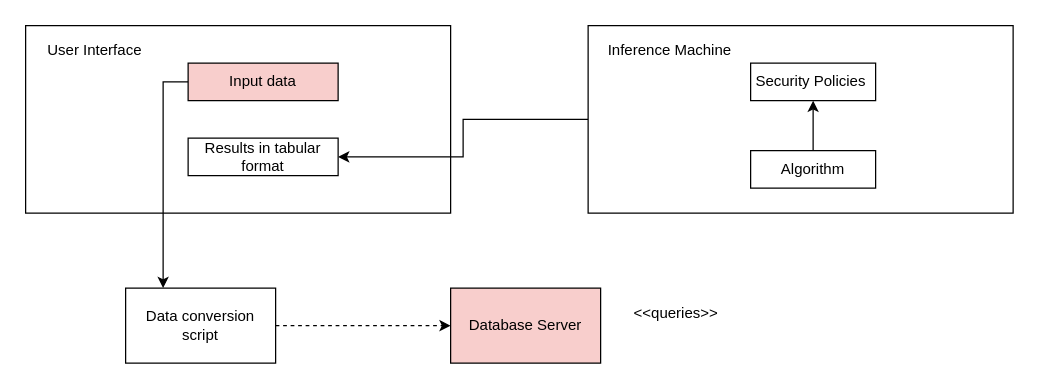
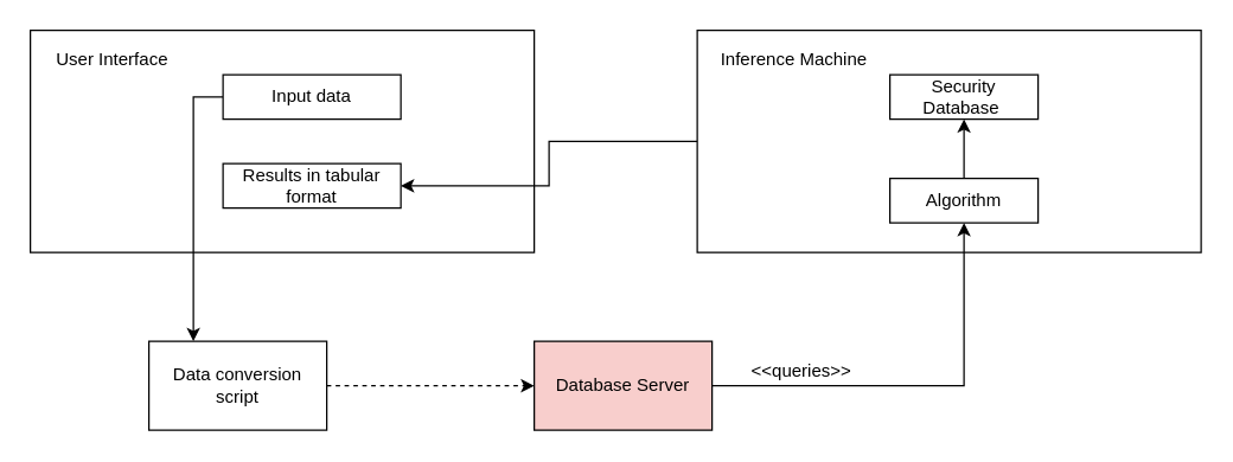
  <mxCell id="0" />
  <mxCell id="1" parent="0" />
  <mxCell id="2" value="" style="rounded=0;whiteSpace=wrap;html=1;" vertex="1" parent="1"><mxGeometry x="20" y="20" width="340" height="150" as="geometry" /></mxCell>
  <mxCell id="3" style="edgeStyle=orthogonalEdgeStyle;rounded=0;orthogonalLoop=1;jettySize=auto;html=1;exitX=0;exitY=0.5;exitDx=0;exitDy=0;entryX=1;entryY=0.5;entryDx=0;entryDy=0;" edge="1" parent="1" source="4" target="12"><mxGeometry relative="1" as="geometry" /></mxCell>
  <mxCell id="4" value="" style="rounded=0;whiteSpace=wrap;html=1;" vertex="1" parent="1"><mxGeometry x="470" y="20" width="340" height="150" as="geometry" /></mxCell>
+ <mxCell id="5" style="edgeStyle=orthogonalEdgeStyle;rounded=0;orthogonalLoop=1;jettySize=auto;html=1;exitX=1;exitY=0.5;exitDx=0;exitDy=0;" edge="1" parent="1" source="6" target="11"><mxGeometry relative="1" as="geometry"><mxPoint x="630" y="260" as="targetPoint" /></mxGeometry></mxCell>
  <mxCell id="6" value="Database Server" style="rounded=0;whiteSpace=wrap;html=1;fillColor=#f8cecc;" vertex="1" parent="1"><mxGeometry x="360" y="230" width="120" height="60" as="geometry" /></mxCell>
- <mxCell id="7" value="Security Policies&amp;nbsp;" style="rounded=0;whiteSpace=wrap;html=1;" vertex="1" parent="1"><mxGeometry x="600" y="50" width="100" height="30" as="geometry" /></mxCell>
+ <mxCell id="7" value="Security Database&amp;nbsp;" style="rounded=0;whiteSpace=wrap;html=1;" vertex="1" parent="1"><mxGeometry x="600" y="50" width="100" height="30" as="geometry" /></mxCell>
  <mxCell id="8" style="edgeStyle=orthogonalEdgeStyle;rounded=0;orthogonalLoop=1;jettySize=auto;html=1;exitX=1;exitY=0.5;exitDx=0;exitDy=0;entryX=0;entryY=0.5;entryDx=0;entryDy=0;dashed=1;" edge="1" parent="1" source="9" target="6"><mxGeometry relative="1" as="geometry" /></mxCell>
  <mxCell id="9" value="Data conversion script" style="rounded=0;whiteSpace=wrap;html=1;" vertex="1" parent="1"><mxGeometry x="100" y="230" width="120" height="60" as="geometry" /></mxCell>
  <mxCell id="10" style="edgeStyle=orthogonalEdgeStyle;rounded=0;orthogonalLoop=1;jettySize=auto;html=1;exitX=0.5;exitY=0;exitDx=0;exitDy=0;entryX=0.5;entryY=1;entryDx=0;entryDy=0;" edge="1" parent="1" source="11" target="7"><mxGeometry relative="1" as="geometry" /></mxCell>
  <mxCell id="11" value="Algorithm" style="rounded=0;whiteSpace=wrap;html=1;" vertex="1" parent="1"><mxGeometry x="600" y="120" width="100" height="30" as="geometry" /></mxCell>
  <mxCell id="12" value="Results in tabular format" style="rounded=0;whiteSpace=wrap;html=1;" vertex="1" parent="1"><mxGeometry x="150" y="110" width="120" height="30" as="geometry" /></mxCell>
  <mxCell id="13" style="edgeStyle=orthogonalEdgeStyle;rounded=0;orthogonalLoop=1;jettySize=auto;html=1;entryX=0.5;entryY=0;entryDx=0;entryDy=0;" edge="1" parent="1" source="14"><mxGeometry relative="1" as="geometry"><mxPoint x="130" y="230" as="targetPoint" /><Array as="points"><mxPoint x="130" y="65" /></Array></mxGeometry></mxCell>
- <mxCell id="14" value="Input data" style="rounded=0;whiteSpace=wrap;html=1;fillColor=#f8cecc;" vertex="1" parent="1"><mxGeometry x="150" y="50" width="120" height="30" as="geometry" /></mxCell>
+ <mxCell id="14" value="Input data" style="rounded=0;whiteSpace=wrap;html=1;" vertex="1" parent="1"><mxGeometry x="150" y="50" width="120" height="30" as="geometry" /></mxCell>
  <mxCell id="15" value="User Interface" style="text;html=1;align=center;verticalAlign=middle;resizable=0;points=[];autosize=1;" vertex="1" parent="1"><mxGeometry x="30" y="30" width="90" height="20" as="geometry" /></mxCell>
  <mxCell id="16" value="Inference Machine" style="text;html=1;align=center;verticalAlign=middle;resizable=0;points=[];autosize=1;" vertex="1" parent="1"><mxGeometry x="480" y="30" width="110" height="20" as="geometry" /></mxCell>
  <mxCell id="17" value="&amp;lt;&amp;lt;queries&amp;gt;&amp;gt;" style="text;html=1;align=center;verticalAlign=middle;resizable=0;points=[];autosize=1;rotation=0;" vertex="1" parent="1"><mxGeometry x="500" y="240" width="80" height="20" as="geometry" /></mxCell>
